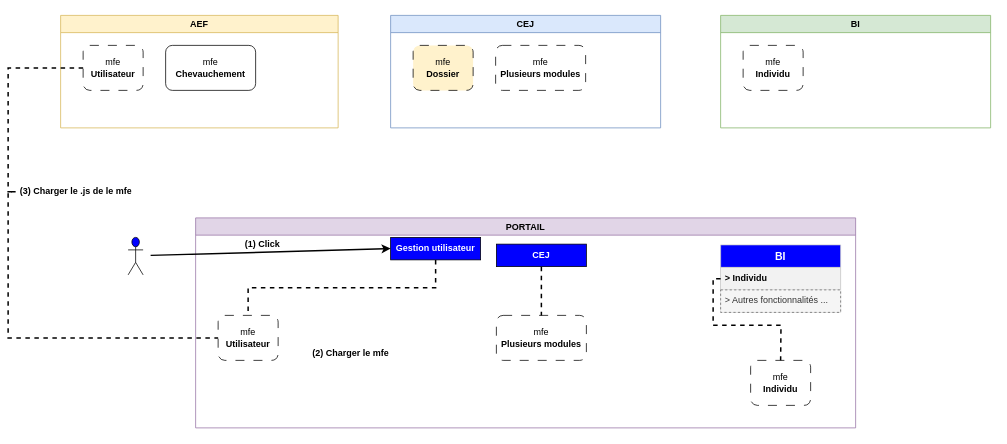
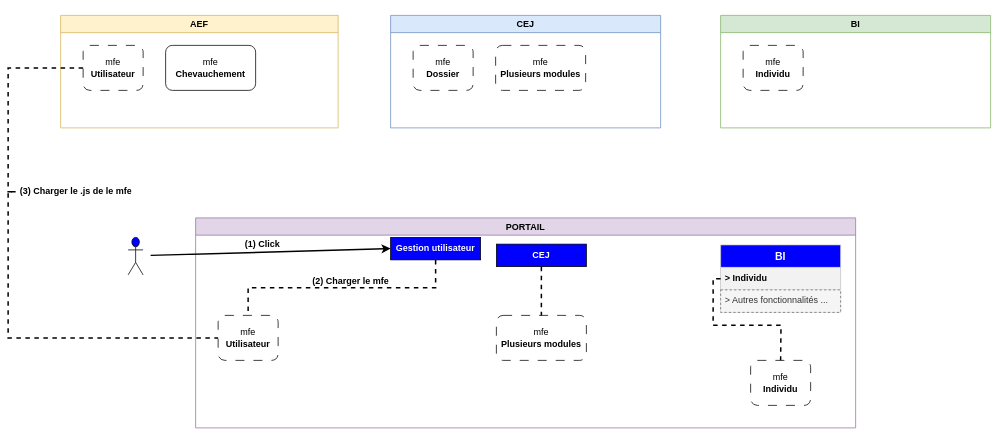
  <mxCell id="0" />
  <mxCell id="1" parent="0" />
  <mxCell id="2" value="AEF" style="swimlane;whiteSpace=wrap;html=1;fillColor=#fff2cc;strokeColor=#d6b656;" parent="1" vertex="1"><mxGeometry x="80" y="20" width="370" height="150" as="geometry" /></mxCell>
  <mxCell id="3" value="mfe&lt;br style=&quot;border-color: var(--border-color);&quot;&gt;&lt;b&gt;Chevauchement&lt;/b&gt;" style="rounded=1;whiteSpace=wrap;html=1;dashed=0;dashPattern=12 12;" parent="2" vertex="1"><mxGeometry x="140" y="40" width="120" height="60" as="geometry" /></mxCell>
  <mxCell id="4" value="mfe&lt;br style=&quot;border-color: var(--border-color);&quot;&gt;&lt;b&gt;Utilisateur&lt;/b&gt;" style="rounded=1;whiteSpace=wrap;html=1;dashed=1;dashPattern=12 12;" parent="2" vertex="1"><mxGeometry x="30" y="40" width="80" height="60" as="geometry" /></mxCell>
  <mxCell id="5" value="CEJ" style="swimlane;whiteSpace=wrap;html=1;fillColor=#dae8fc;strokeColor=#6c8ebf;" parent="1" vertex="1"><mxGeometry x="520" y="20" width="360" height="150" as="geometry" /></mxCell>
  <mxCell id="6" value="mfe&lt;br style=&quot;border-color: var(--border-color);&quot;&gt;&lt;b&gt;Plusieurs modules&lt;/b&gt;" style="rounded=1;whiteSpace=wrap;html=1;dashed=1;dashPattern=12 12;" parent="5" vertex="1"><mxGeometry x="140" y="40" width="120" height="60" as="geometry" /></mxCell>
- <mxCell id="7" value="mfe&lt;br style=&quot;border-color: var(--border-color);&quot;&gt;&lt;b&gt;Dossier&lt;/b&gt;" style="rounded=1;whiteSpace=wrap;html=1;dashed=1;dashPattern=12 12;fillColor=#fff2cc;" parent="5" vertex="1"><mxGeometry x="30" y="40" width="80" height="60" as="geometry" /></mxCell>
+ <mxCell id="7" value="mfe&lt;br style=&quot;border-color: var(--border-color);&quot;&gt;&lt;b&gt;Dossier&lt;/b&gt;" style="rounded=1;whiteSpace=wrap;html=1;dashed=1;dashPattern=12 12;" parent="5" vertex="1"><mxGeometry x="30" y="40" width="80" height="60" as="geometry" /></mxCell>
  <mxCell id="8" value="PORTAIL" style="swimlane;whiteSpace=wrap;html=1;fillColor=#e1d5e7;strokeColor=#9673a6;" parent="1" vertex="1"><mxGeometry x="260" y="290" width="880" height="280" as="geometry" /></mxCell>
  <mxCell id="9" value="mfe&lt;br style=&quot;border-color: var(--border-color);&quot;&gt;&lt;b&gt;Plusieurs modules&lt;/b&gt;" style="rounded=1;whiteSpace=wrap;html=1;dashed=1;dashPattern=12 12;" parent="8" vertex="1"><mxGeometry x="401" y="130" width="120" height="60" as="geometry" /></mxCell>
  <mxCell id="10" value="mfe&lt;br style=&quot;border-color: var(--border-color);&quot;&gt;&lt;b&gt;Utilisateur&lt;/b&gt;" style="rounded=1;whiteSpace=wrap;html=1;dashed=1;dashPattern=12 12;" parent="8" vertex="1"><mxGeometry x="30" y="130" width="80" height="60" as="geometry" /></mxCell>
  <mxCell id="11" value="&lt;font color=&quot;#ffffff&quot;&gt;&lt;b&gt;Gestion utilisateur&lt;/b&gt;&lt;/font&gt;" style="rounded=0;whiteSpace=wrap;html=1;fillColor=#0000FF;" parent="8" vertex="1"><mxGeometry x="260" y="26" width="120" height="30" as="geometry" /></mxCell>
  <mxCell id="12" value="&lt;font color=&quot;#ffffff&quot;&gt;&lt;b&gt;CEJ&lt;/b&gt;&lt;/font&gt;" style="rounded=0;whiteSpace=wrap;html=1;fillColor=#0000FF;" parent="8" vertex="1"><mxGeometry x="401" y="35" width="120" height="30" as="geometry" /></mxCell>
  <mxCell id="13" value="&lt;font color=&quot;#000000&quot;&gt;&lt;b&gt;(1) Click&lt;/b&gt;&lt;/font&gt;" style="text;strokeColor=none;fillColor=none;align=left;verticalAlign=middle;spacingLeft=4;spacingRight=4;overflow=hidden;points=[[0,0.5],[1,0.5]];portConstraint=eastwest;rotatable=0;whiteSpace=wrap;html=1;fontColor=#FFFFFF;" parent="8" vertex="1"><mxGeometry x="60" y="20" width="60" height="30" as="geometry" /></mxCell>
  <mxCell id="14" value="" style="endArrow=none;dashed=1;html=1;rounded=0;strokeWidth=2;fontColor=#000000;exitX=0.5;exitY=1;exitDx=0;exitDy=0;edgeStyle=orthogonalEdgeStyle;" parent="8" source="11" target="10" edge="1"><mxGeometry width="50" height="50" relative="1" as="geometry"><mxPoint x="390" y="40" as="sourcePoint" /><mxPoint x="440" y="-10" as="targetPoint" /></mxGeometry></mxCell>
- <mxCell id="15" value="&lt;font color=&quot;#000000&quot;&gt;&lt;b&gt;(2) Charger le mfe&lt;/b&gt;&lt;/font&gt;" style="text;strokeColor=none;fillColor=none;align=left;verticalAlign=middle;spacingLeft=4;spacingRight=4;overflow=hidden;points=[[0,0.5],[1,0.5]];portConstraint=eastwest;rotatable=0;whiteSpace=wrap;html=1;fontColor=#FFFFFF;" parent="8" vertex="1"><mxGeometry x="150" y="165" width="120" height="30" as="geometry" /></mxCell>
+ <mxCell id="15" value="&lt;font color=&quot;#000000&quot;&gt;&lt;b&gt;(2) Charger le mfe&lt;/b&gt;&lt;/font&gt;" style="text;strokeColor=none;fillColor=none;align=left;verticalAlign=middle;spacingLeft=4;spacingRight=4;overflow=hidden;points=[[0,0.5],[1,0.5]];portConstraint=eastwest;rotatable=0;whiteSpace=wrap;html=1;fontColor=#FFFFFF;" parent="8" vertex="1"><mxGeometry x="150" y="70" width="120" height="30" as="geometry" /></mxCell>
  <mxCell id="16" value="" style="endArrow=none;dashed=1;html=1;rounded=0;strokeWidth=2;fontColor=#000000;exitX=0.5;exitY=1;exitDx=0;exitDy=0;edgeStyle=orthogonalEdgeStyle;" edge="1" parent="8" source="12" target="9"><mxGeometry width="50" height="50" relative="1" as="geometry"><mxPoint x="330" y="76" as="sourcePoint" /><mxPoint x="80" y="140" as="targetPoint" /></mxGeometry></mxCell>
  <mxCell id="17" value="BI" style="swimlane;fontStyle=1;childLayout=stackLayout;horizontal=1;startSize=30;horizontalStack=0;resizeParent=1;resizeParentMax=0;resizeLast=0;collapsible=1;marginBottom=0;align=center;fontSize=14;fontColor=#FFFFFF;fillColor=#0000FF;strokeColor=#CCCCCC;" vertex="1" parent="8"><mxGeometry x="700" y="36" width="160" height="90" as="geometry" /></mxCell>
  <mxCell id="18" value="&gt; Individu" style="text;strokeColor=#CCCCCC;fillColor=#F2F2F2;spacingLeft=4;spacingRight=4;overflow=hidden;rotatable=0;points=[[0,0.5],[1,0.5]];portConstraint=eastwest;fontSize=12;fontColor=#000000;fillStyle=solid;fontStyle=1" vertex="1" parent="17"><mxGeometry y="30" width="160" height="30" as="geometry" /></mxCell>
  <mxCell id="19" value="&gt; Autres fonctionnalités ..." style="text;strokeColor=#666666;fillColor=#f5f5f5;spacingLeft=4;spacingRight=4;overflow=hidden;rotatable=0;points=[[0,0.5],[1,0.5]];portConstraint=eastwest;fontSize=12;fontColor=#333333;dashed=1;" vertex="1" parent="17"><mxGeometry y="60" width="160" height="30" as="geometry" /></mxCell>
  <mxCell id="20" value="mfe&lt;br style=&quot;border-color: var(--border-color);&quot;&gt;&lt;b&gt;Individu&lt;/b&gt;" style="rounded=1;whiteSpace=wrap;html=1;dashed=1;dashPattern=12 12;" vertex="1" parent="8"><mxGeometry x="740" y="190" width="80" height="60" as="geometry" /></mxCell>
  <mxCell id="21" value="BI" style="swimlane;whiteSpace=wrap;html=1;fillColor=#d5e8d4;strokeColor=#82b366;" parent="1" vertex="1"><mxGeometry x="960" y="20" width="360" height="150" as="geometry" /></mxCell>
  <mxCell id="22" value="mfe&lt;br style=&quot;border-color: var(--border-color);&quot;&gt;&lt;b&gt;Individu&lt;/b&gt;" style="rounded=1;whiteSpace=wrap;html=1;dashed=1;dashPattern=12 12;" parent="21" vertex="1"><mxGeometry x="30" y="40" width="80" height="60" as="geometry" /></mxCell>
  <mxCell id="23" value="Actor" style="shape=umlActor;verticalLabelPosition=bottom;verticalAlign=top;html=1;outlineConnect=0;fontColor=#FFFFFF;fillColor=#0000FF;" parent="1" vertex="1"><mxGeometry x="170" y="316" width="20" height="50" as="geometry" /></mxCell>
  <mxCell id="24" value="" style="endArrow=classic;html=1;rounded=0;fontColor=#FFFFFF;entryX=0;entryY=0.5;entryDx=0;entryDy=0;strokeWidth=2;" parent="1" target="11" edge="1"><mxGeometry width="50" height="50" relative="1" as="geometry"><mxPoint x="200" y="340" as="sourcePoint" /><mxPoint x="510" y="230" as="targetPoint" /></mxGeometry></mxCell>
  <mxCell id="25" value="" style="endArrow=none;dashed=1;html=1;rounded=0;strokeWidth=2;fontColor=#000000;exitX=0;exitY=0.5;exitDx=0;exitDy=0;edgeStyle=orthogonalEdgeStyle;entryX=0;entryY=0.5;entryDx=0;entryDy=0;startArrow=none;" edge="1" parent="1" source="27" target="10"><mxGeometry width="50" height="50" relative="1" as="geometry"><mxPoint x="590" y="366" as="sourcePoint" /><mxPoint x="340" y="430" as="targetPoint" /></mxGeometry></mxCell>
  <mxCell id="26" value="" style="endArrow=none;dashed=1;html=1;rounded=0;strokeWidth=2;fontColor=#000000;exitX=0;exitY=0.5;exitDx=0;exitDy=0;edgeStyle=orthogonalEdgeStyle;entryX=0;entryY=0.5;entryDx=0;entryDy=0;" edge="1" parent="1" source="4" target="27"><mxGeometry width="50" height="50" relative="1" as="geometry"><mxPoint x="110" y="90" as="sourcePoint" /><mxPoint x="290" y="450" as="targetPoint" /></mxGeometry></mxCell>
  <mxCell id="27" value="&lt;font color=&quot;#000000&quot;&gt;&lt;b&gt;(3) Charger le .js de le mfe&lt;/b&gt;&lt;/font&gt;" style="text;strokeColor=none;fillColor=none;align=left;verticalAlign=middle;spacingLeft=4;spacingRight=4;overflow=hidden;points=[[0,0.5],[1,0.5]];portConstraint=eastwest;rotatable=0;whiteSpace=wrap;html=1;fontColor=#FFFFFF;" vertex="1" parent="1"><mxGeometry x="20" y="240" width="160" height="30" as="geometry" /></mxCell>
  <mxCell id="28" value="" style="endArrow=none;dashed=1;html=1;rounded=0;strokeWidth=2;fontColor=#000000;exitX=0;exitY=0.5;exitDx=0;exitDy=0;edgeStyle=orthogonalEdgeStyle;" edge="1" parent="1" source="18"><mxGeometry width="50" height="50" relative="1" as="geometry"><mxPoint x="590" y="366" as="sourcePoint" /><mxPoint x="1040" y="480" as="targetPoint" /></mxGeometry></mxCell>
